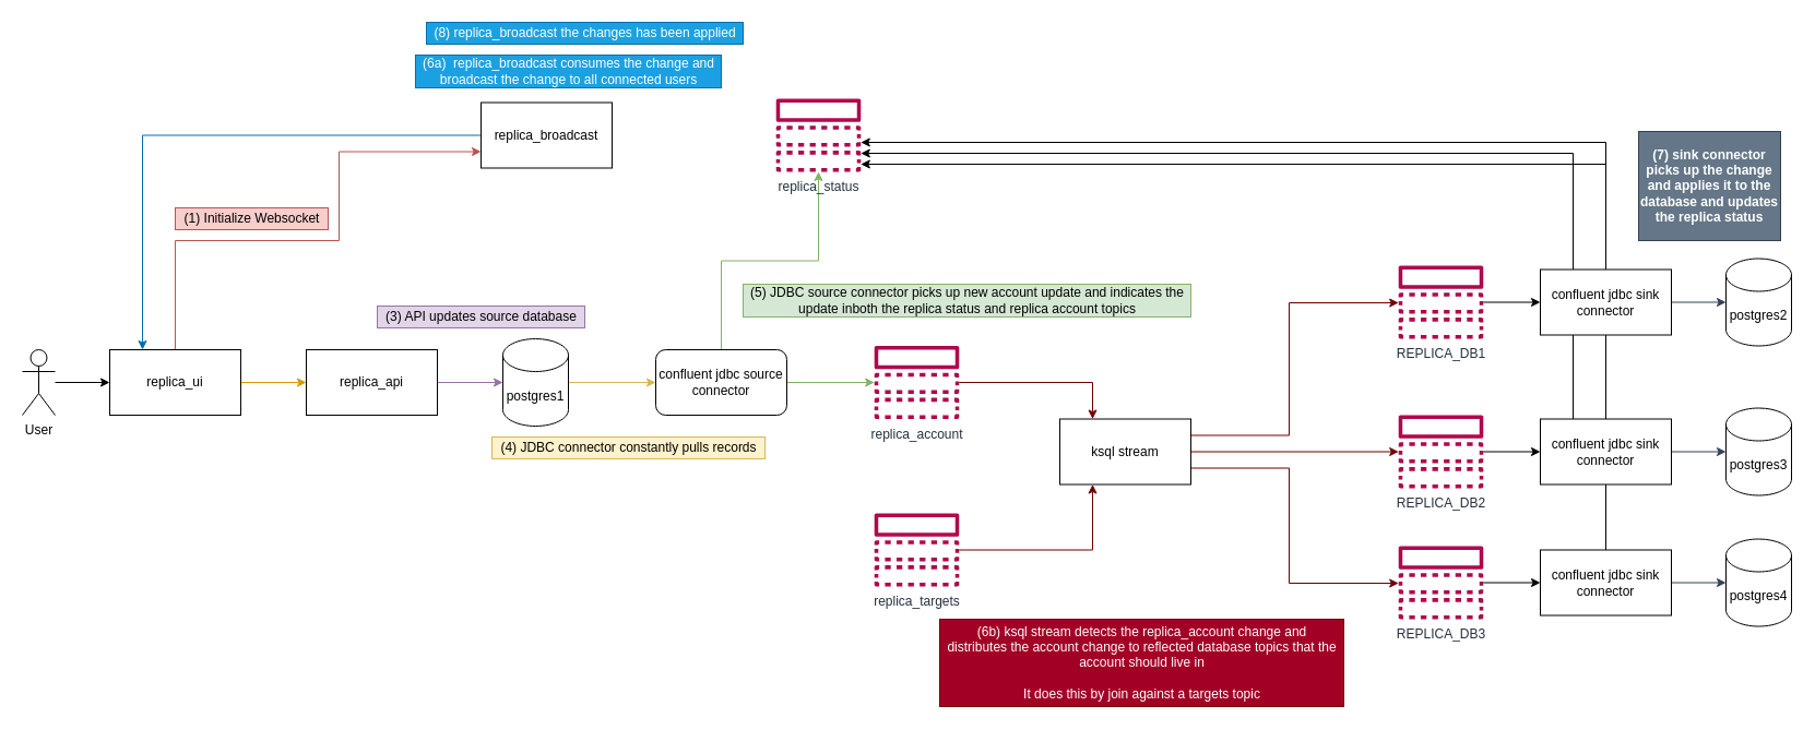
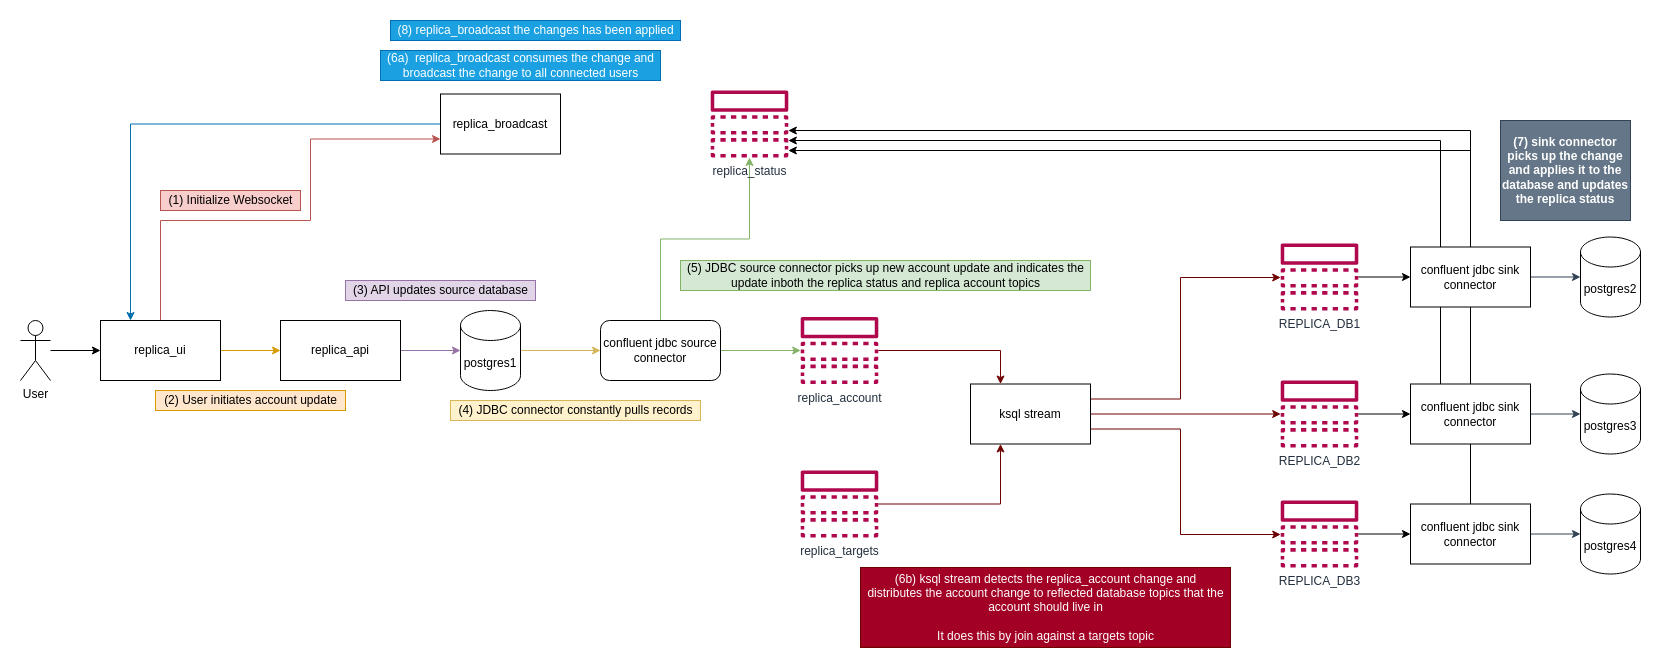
  <mxCell id="0" />
  <mxCell id="1" parent="0" />
  <mxCell id="2" style="edgeStyle=orthogonalEdgeStyle;rounded=0;orthogonalLoop=1;jettySize=auto;html=1;entryX=0;entryY=0.5;entryDx=0;entryDy=0;entryPerimeter=0;fillColor=#e1d5e7;strokeColor=#9673a6;" parent="1" source="3" target="7" edge="1"><mxGeometry relative="1" as="geometry" /></mxCell>
  <mxCell id="3" value="replica_api" style="rounded=0;whiteSpace=wrap;html=1;" parent="1" vertex="1"><mxGeometry x="280" y="320" width="120" height="60" as="geometry" /></mxCell>
  <mxCell id="4" style="edgeStyle=orthogonalEdgeStyle;rounded=0;orthogonalLoop=1;jettySize=auto;html=1;entryX=0;entryY=0.5;entryDx=0;entryDy=0;" parent="1" source="5" target="16" edge="1"><mxGeometry relative="1" as="geometry" /></mxCell>
  <mxCell id="5" value="User" style="shape=umlActor;verticalLabelPosition=bottom;verticalAlign=top;html=1;outlineConnect=0;" parent="1" vertex="1"><mxGeometry x="20" y="320" width="30" height="60" as="geometry" /></mxCell>
  <mxCell id="6" style="edgeStyle=orthogonalEdgeStyle;rounded=0;orthogonalLoop=1;jettySize=auto;html=1;entryX=0;entryY=0.5;entryDx=0;entryDy=0;fillColor=#fff2cc;strokeColor=#d6b656;" parent="1" source="7" target="10" edge="1"><mxGeometry relative="1" as="geometry" /></mxCell>
  <mxCell id="7" value="postgres1" style="shape=cylinder3;whiteSpace=wrap;html=1;boundedLbl=1;backgroundOutline=1;size=15;" parent="1" vertex="1"><mxGeometry x="460" y="310" width="60" height="80" as="geometry" /></mxCell>
  <mxCell id="8" style="edgeStyle=orthogonalEdgeStyle;rounded=0;orthogonalLoop=1;jettySize=auto;html=1;exitX=0.5;exitY=0;exitDx=0;exitDy=0;fillColor=#d5e8d4;strokeColor=#82b366;" parent="1" source="10" target="11" edge="1"><mxGeometry relative="1" as="geometry" /></mxCell>
  <mxCell id="9" style="edgeStyle=orthogonalEdgeStyle;rounded=0;orthogonalLoop=1;jettySize=auto;html=1;fillColor=#d5e8d4;strokeColor=#82b366;" parent="1" source="10" target="23" edge="1"><mxGeometry relative="1" as="geometry" /></mxCell>
  <mxCell id="10" value="confluent jdbc source connector" style="whiteSpace=wrap;html=1;rounded=1;" parent="1" vertex="1"><mxGeometry x="600" y="320" width="120" height="60" as="geometry" /></mxCell>
  <mxCell id="11" value="replica_status" style="sketch=0;outlineConnect=0;fontColor=#232F3E;gradientColor=none;fillColor=#B0084D;strokeColor=none;dashed=0;verticalLabelPosition=bottom;verticalAlign=top;align=center;html=1;fontSize=12;fontStyle=0;aspect=fixed;pointerEvents=1;shape=mxgraph.aws4.topic;" parent="1" vertex="1"><mxGeometry x="710" y="90" width="78" height="67" as="geometry" /></mxCell>
  <mxCell id="12" style="edgeStyle=orthogonalEdgeStyle;rounded=0;orthogonalLoop=1;jettySize=auto;html=1;entryX=0.25;entryY=0;entryDx=0;entryDy=0;fillColor=#1ba1e2;strokeColor=#006EAF;" parent="1" source="13" target="16" edge="1"><mxGeometry relative="1" as="geometry" /></mxCell>
  <mxCell id="13" value="replica_broadcast" style="rounded=0;whiteSpace=wrap;html=1;" parent="1" vertex="1"><mxGeometry x="440" y="93.5" width="120" height="60" as="geometry" /></mxCell>
  <mxCell id="14" style="edgeStyle=orthogonalEdgeStyle;rounded=0;orthogonalLoop=1;jettySize=auto;html=1;entryX=0;entryY=0.5;entryDx=0;entryDy=0;fillColor=#ffe6cc;strokeColor=#d79b00;" parent="1" source="16" target="3" edge="1"><mxGeometry relative="1" as="geometry" /></mxCell>
  <mxCell id="15" style="edgeStyle=orthogonalEdgeStyle;rounded=0;orthogonalLoop=1;jettySize=auto;html=1;exitX=0.5;exitY=0;exitDx=0;exitDy=0;entryX=0;entryY=0.75;entryDx=0;entryDy=0;fillColor=#f8cecc;strokeColor=#b85450;" parent="1" source="16" target="13" edge="1"><mxGeometry relative="1" as="geometry"><Array as="points"><mxPoint x="160" y="220" /><mxPoint x="310" y="220" /><mxPoint x="310" y="139" /></Array></mxGeometry></mxCell>
  <mxCell id="16" value="replica_ui" style="rounded=0;whiteSpace=wrap;html=1;" parent="1" vertex="1"><mxGeometry x="100" y="320" width="120" height="60" as="geometry" /></mxCell>
  <mxCell id="17" value="(1) Initialize Websocket" style="text;html=1;align=center;verticalAlign=middle;resizable=0;points=[];autosize=1;strokeColor=#b85450;fillColor=#f8cecc;" parent="1" vertex="1"><mxGeometry x="160" y="190" width="140" height="20" as="geometry" /></mxCell>
+ <mxCell id="18" value="(2) User initiates account update" style="text;html=1;align=center;verticalAlign=middle;resizable=0;points=[];autosize=1;strokeColor=#d79b00;fillColor=#ffe6cc;" parent="1" vertex="1"><mxGeometry x="155" y="390" width="190" height="20" as="geometry" /></mxCell>
  <mxCell id="19" value="(3) API updates source database" style="text;html=1;align=center;verticalAlign=middle;resizable=0;points=[];autosize=1;strokeColor=#9673a6;fillColor=#e1d5e7;" parent="1" vertex="1"><mxGeometry x="345" y="280" width="190" height="20" as="geometry" /></mxCell>
  <mxCell id="20" value="(4) JDBC connector constantly pulls records" style="text;html=1;align=center;verticalAlign=middle;resizable=0;points=[];autosize=1;strokeColor=#d6b656;fillColor=#fff2cc;" parent="1" vertex="1"><mxGeometry x="450" y="400" width="250" height="20" as="geometry" /></mxCell>
  <mxCell id="21" value="(5) JDBC source connector picks up new account update and indicates the &lt;br&gt;update inboth the replica status and replica account topics" style="text;html=1;align=center;verticalAlign=middle;resizable=0;points=[];autosize=1;strokeColor=#82b366;fillColor=#d5e8d4;" parent="1" vertex="1"><mxGeometry x="680" y="260" width="410" height="30" as="geometry" /></mxCell>
  <mxCell id="22" style="edgeStyle=orthogonalEdgeStyle;rounded=0;orthogonalLoop=1;jettySize=auto;html=1;entryX=0.25;entryY=0;entryDx=0;entryDy=0;fillColor=#a20025;strokeColor=#6F0000;" parent="1" source="23" target="28" edge="1"><mxGeometry relative="1" as="geometry" /></mxCell>
  <mxCell id="23" value="replica_account" style="sketch=0;outlineConnect=0;fontColor=#232F3E;gradientColor=none;fillColor=#B0084D;strokeColor=none;dashed=0;verticalLabelPosition=bottom;verticalAlign=top;align=center;html=1;fontSize=12;fontStyle=0;aspect=fixed;pointerEvents=1;shape=mxgraph.aws4.topic;" parent="1" vertex="1"><mxGeometry x="800" y="316.5" width="78" height="67" as="geometry" /></mxCell>
  <mxCell id="24" value="(6a)&amp;nbsp; replica_broadcast consumes the change and &lt;br&gt;broadcast the change to all connected users" style="text;html=1;align=center;verticalAlign=middle;resizable=0;points=[];autosize=1;strokeColor=#006EAF;fillColor=#1ba1e2;fontColor=#ffffff;" parent="1" vertex="1"><mxGeometry x="380" y="50" width="280" height="30" as="geometry" /></mxCell>
  <mxCell id="25" style="edgeStyle=orthogonalEdgeStyle;rounded=0;orthogonalLoop=1;jettySize=auto;html=1;exitX=1;exitY=0.25;exitDx=0;exitDy=0;fillColor=#a20025;strokeColor=#6F0000;" parent="1" source="28" target="32" edge="1"><mxGeometry relative="1" as="geometry"><Array as="points"><mxPoint x="1180" y="399" /><mxPoint x="1180" y="277" /></Array></mxGeometry></mxCell>
  <mxCell id="26" style="edgeStyle=orthogonalEdgeStyle;rounded=0;orthogonalLoop=1;jettySize=auto;html=1;fillColor=#a20025;strokeColor=#6F0000;" parent="1" source="28" target="34" edge="1"><mxGeometry relative="1" as="geometry" /></mxCell>
  <mxCell id="27" style="edgeStyle=orthogonalEdgeStyle;rounded=0;orthogonalLoop=1;jettySize=auto;html=1;exitX=1;exitY=0.75;exitDx=0;exitDy=0;fillColor=#a20025;strokeColor=#6F0000;" parent="1" source="28" target="36" edge="1"><mxGeometry relative="1" as="geometry"><Array as="points"><mxPoint x="1180" y="429" /><mxPoint x="1180" y="534" /></Array></mxGeometry></mxCell>
  <mxCell id="28" value="ksql stream" style="rounded=0;whiteSpace=wrap;html=1;" parent="1" vertex="1"><mxGeometry x="970" y="383.5" width="120" height="60" as="geometry" /></mxCell>
  <mxCell id="29" style="edgeStyle=orthogonalEdgeStyle;rounded=0;orthogonalLoop=1;jettySize=auto;html=1;entryX=0.25;entryY=1;entryDx=0;entryDy=0;fillColor=#a20025;strokeColor=#6F0000;" parent="1" source="30" target="28" edge="1"><mxGeometry relative="1" as="geometry" /></mxCell>
  <mxCell id="30" value="replica_targets" style="sketch=0;outlineConnect=0;fontColor=#232F3E;gradientColor=none;fillColor=#B0084D;strokeColor=none;dashed=0;verticalLabelPosition=bottom;verticalAlign=top;align=center;html=1;fontSize=12;fontStyle=0;aspect=fixed;pointerEvents=1;shape=mxgraph.aws4.topic;" parent="1" vertex="1"><mxGeometry x="800" y="470" width="78" height="67" as="geometry" /></mxCell>
  <mxCell id="31" style="edgeStyle=orthogonalEdgeStyle;rounded=0;orthogonalLoop=1;jettySize=auto;html=1;entryX=0;entryY=0.5;entryDx=0;entryDy=0;" parent="1" source="32" target="49" edge="1"><mxGeometry relative="1" as="geometry" /></mxCell>
  <mxCell id="32" value="REPLICA_DB1" style="sketch=0;outlineConnect=0;fontColor=#232F3E;gradientColor=none;fillColor=#B0084D;strokeColor=none;dashed=0;verticalLabelPosition=bottom;verticalAlign=top;align=center;html=1;fontSize=12;fontStyle=0;aspect=fixed;pointerEvents=1;shape=mxgraph.aws4.topic;" parent="1" vertex="1"><mxGeometry x="1280" y="243" width="78" height="67" as="geometry" /></mxCell>
  <mxCell id="33" style="edgeStyle=orthogonalEdgeStyle;rounded=0;orthogonalLoop=1;jettySize=auto;html=1;" parent="1" source="34" target="50" edge="1"><mxGeometry relative="1" as="geometry" /></mxCell>
  <mxCell id="34" value="REPLICA_DB2" style="sketch=0;outlineConnect=0;fontColor=#232F3E;gradientColor=none;fillColor=#B0084D;strokeColor=none;dashed=0;verticalLabelPosition=bottom;verticalAlign=top;align=center;html=1;fontSize=12;fontStyle=0;aspect=fixed;pointerEvents=1;shape=mxgraph.aws4.topic;" parent="1" vertex="1"><mxGeometry x="1280" y="380" width="78" height="67" as="geometry" /></mxCell>
  <mxCell id="35" style="edgeStyle=orthogonalEdgeStyle;rounded=0;orthogonalLoop=1;jettySize=auto;html=1;" parent="1" source="36" target="47" edge="1"><mxGeometry relative="1" as="geometry" /></mxCell>
  <mxCell id="36" value="REPLICA_DB3" style="sketch=0;outlineConnect=0;fontColor=#232F3E;gradientColor=none;fillColor=#B0084D;strokeColor=none;dashed=0;verticalLabelPosition=bottom;verticalAlign=top;align=center;html=1;fontSize=12;fontStyle=0;aspect=fixed;pointerEvents=1;shape=mxgraph.aws4.topic;" parent="1" vertex="1"><mxGeometry x="1280" y="500" width="78" height="67" as="geometry" /></mxCell>
  <mxCell id="37" value="postgres2" style="shape=cylinder3;whiteSpace=wrap;html=1;boundedLbl=1;backgroundOutline=1;size=15;" parent="1" vertex="1"><mxGeometry x="1580" y="236.5" width="60" height="80" as="geometry" /></mxCell>
  <mxCell id="38" value="postgres3" style="shape=cylinder3;whiteSpace=wrap;html=1;boundedLbl=1;backgroundOutline=1;size=15;" parent="1" vertex="1"><mxGeometry x="1580" y="373.5" width="60" height="80" as="geometry" /></mxCell>
  <mxCell id="39" value="postgres4" style="shape=cylinder3;whiteSpace=wrap;html=1;boundedLbl=1;backgroundOutline=1;size=15;" parent="1" vertex="1"><mxGeometry x="1580" y="493.5" width="60" height="80" as="geometry" /></mxCell>
  <mxCell id="40" value="(6b) ksql stream detects the replica_account change and &lt;br&gt;distributes the account change to reflected database topics that the &lt;br&gt;account should live in&lt;br&gt;&lt;br&gt;It does this by join against a targets topic" style="text;html=1;align=center;verticalAlign=middle;resizable=0;points=[];autosize=1;strokeColor=#6F0000;fillColor=#a20025;fontColor=#ffffff;" parent="1" vertex="1"><mxGeometry x="860" y="567" width="370" height="80" as="geometry" /></mxCell>
  <mxCell id="41" style="edgeStyle=orthogonalEdgeStyle;rounded=0;orthogonalLoop=1;jettySize=auto;html=1;fillColor=#647687;strokeColor=#314354;" parent="1" source="49" target="37" edge="1"><mxGeometry relative="1" as="geometry" /></mxCell>
  <mxCell id="42" style="edgeStyle=orthogonalEdgeStyle;rounded=0;orthogonalLoop=1;jettySize=auto;html=1;exitX=0.5;exitY=0;exitDx=0;exitDy=0;" parent="1" source="49" target="11" edge="1"><mxGeometry relative="1" as="geometry"><Array as="points"><mxPoint x="1470" y="130" /></Array></mxGeometry></mxCell>
  <mxCell id="43" style="edgeStyle=orthogonalEdgeStyle;rounded=0;orthogonalLoop=1;jettySize=auto;html=1;fillColor=#647687;strokeColor=#314354;" parent="1" source="50" target="38" edge="1"><mxGeometry relative="1" as="geometry" /></mxCell>
  <mxCell id="44" style="edgeStyle=orthogonalEdgeStyle;rounded=0;orthogonalLoop=1;jettySize=auto;html=1;exitX=0.25;exitY=0;exitDx=0;exitDy=0;" parent="1" source="50" target="11" edge="1"><mxGeometry relative="1" as="geometry"><Array as="points"><mxPoint x="1440" y="140" /></Array></mxGeometry></mxCell>
  <mxCell id="45" style="edgeStyle=orthogonalEdgeStyle;rounded=0;orthogonalLoop=1;jettySize=auto;html=1;fillColor=#647687;strokeColor=#314354;" parent="1" source="47" target="39" edge="1"><mxGeometry relative="1" as="geometry" /></mxCell>
  <mxCell id="46" style="edgeStyle=orthogonalEdgeStyle;rounded=0;orthogonalLoop=1;jettySize=auto;html=1;" parent="1" source="47" target="11" edge="1"><mxGeometry relative="1" as="geometry"><Array as="points"><mxPoint x="1470" y="150" /></Array></mxGeometry></mxCell>
  <mxCell id="47" value="confluent jdbc sink connector" style="rounded=0;whiteSpace=wrap;html=1;" parent="1" vertex="1"><mxGeometry x="1410" y="503.5" width="120" height="60" as="geometry" /></mxCell>
  <mxCell id="48" value="(7) sink connector picks up the change and applies it to the database and updates the replica status" style="rounded=0;whiteSpace=wrap;html=1;fillColor=#647687;fontColor=#ffffff;strokeColor=#314354;fontStyle=1" parent="1" vertex="1"><mxGeometry x="1500" y="120" width="130" height="100" as="geometry" /></mxCell>
  <mxCell id="49" value="confluent jdbc sink connector" style="rounded=0;whiteSpace=wrap;html=1;" parent="1" vertex="1"><mxGeometry x="1410" y="246.5" width="120" height="60" as="geometry" /></mxCell>
  <mxCell id="50" value="confluent jdbc sink connector" style="rounded=0;whiteSpace=wrap;html=1;" parent="1" vertex="1"><mxGeometry x="1410" y="383.5" width="120" height="60" as="geometry" /></mxCell>
  <mxCell id="51" value="(8) replica_broadcast the changes has been applied" style="text;html=1;align=center;verticalAlign=middle;resizable=0;points=[];autosize=1;strokeColor=#006EAF;fillColor=#1ba1e2;fontColor=#ffffff;" parent="1" vertex="1"><mxGeometry x="390" y="20" width="290" height="20" as="geometry" /></mxCell>
